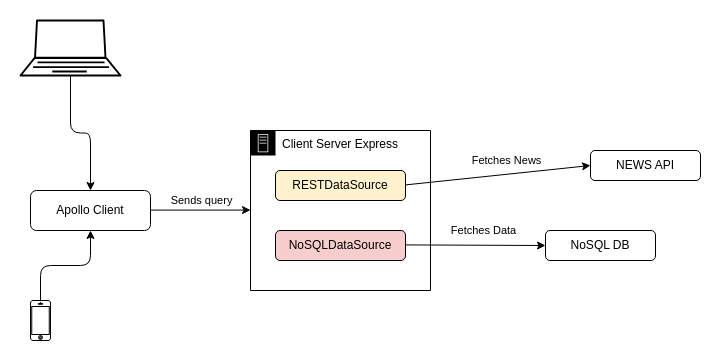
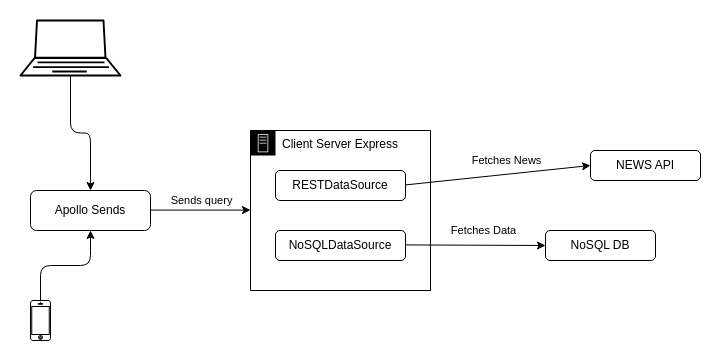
  <mxCell id="0" />
  <mxCell id="1" parent="0" />
- <mxCell id="2" value="Apollo Client" style="whiteSpace=wrap;html=1;spacing=0;rounded=1;" parent="1" vertex="1"><mxGeometry x="30" y="190" width="120" height="40" as="geometry" /></mxCell>
+ <mxCell id="2" value="Apollo Sends" style="whiteSpace=wrap;html=1;spacing=0;rounded=1;" parent="1" vertex="1"><mxGeometry x="30" y="190" width="120" height="40" as="geometry" /></mxCell>
  <mxCell id="3" value="NEWS API" style="whiteSpace=wrap;html=1;spacing=0;rounded=1;" parent="1" vertex="1"><mxGeometry x="590" y="150" width="110" height="30" as="geometry" /></mxCell>
  <mxCell id="4" value="" style="endArrow=classic;html=1;" parent="1" edge="1"><mxGeometry relative="1" as="geometry"><mxPoint x="150" y="209.58" as="sourcePoint" /><mxPoint x="250" y="209.58" as="targetPoint" /></mxGeometry></mxCell>
  <mxCell id="5" value="Sends query" style="edgeLabel;resizable=0;html=1;align=center;verticalAlign=middle;labelBackgroundColor=none;rounded=1;labelBorderColor=none;" parent="4" connectable="0" vertex="1"><mxGeometry relative="1" as="geometry"><mxPoint y="-10" as="offset" /></mxGeometry></mxCell>
- <mxCell id="6" value="NoSQLDataSource" style="whiteSpace=wrap;html=1;spacing=0;rounded=1;fillColor=#f8cecc;" parent="1" vertex="1"><mxGeometry x="275" y="230" width="130" height="30" as="geometry" /></mxCell>
- <mxCell id="7" value="RESTDataSource" style="whiteSpace=wrap;html=1;spacing=0;rounded=1;fillColor=#fff2cc;" parent="1" vertex="1"><mxGeometry x="275" y="170" width="130" height="30" as="geometry" /></mxCell>
+ <mxCell id="6" value="NoSQLDataSource" style="whiteSpace=wrap;html=1;spacing=0;rounded=1;" parent="1" vertex="1"><mxGeometry x="275" y="230" width="130" height="30" as="geometry" /></mxCell>
+ <mxCell id="7" value="RESTDataSource" style="whiteSpace=wrap;html=1;spacing=0;rounded=1;" parent="1" vertex="1"><mxGeometry x="275" y="170" width="130" height="30" as="geometry" /></mxCell>
  <mxCell id="8" value="Client Server Express" style="points=[[0,0],[0.25,0],[0.5,0],[0.75,0],[1,0],[1,0.25],[1,0.5],[1,0.75],[1,1],[0.75,1],[0.5,1],[0.25,1],[0,1],[0,0.75],[0,0.5],[0,0.25]];outlineConnect=0;html=1;whiteSpace=wrap;fontSize=12;fontStyle=0;shape=mxgraph.aws4.group;grIcon=mxgraph.aws4.group_on_premise;fillColor=none;verticalAlign=top;align=left;spacingLeft=30;dashed=0;labelBackgroundColor=none;rounded=1;" parent="1" vertex="1"><mxGeometry x="250" y="130" width="180" height="160" as="geometry" /></mxCell>
  <mxCell id="9" value="NoSQL DB" style="whiteSpace=wrap;html=1;spacing=0;rounded=1;" parent="1" vertex="1"><mxGeometry x="545" y="230" width="110" height="30" as="geometry" /></mxCell>
  <mxCell id="10" value="" style="endArrow=classic;html=1;entryX=0;entryY=0.5;entryDx=0;entryDy=0;" parent="1" target="9" edge="1"><mxGeometry relative="1" as="geometry"><mxPoint x="405" y="244.41" as="sourcePoint" /><mxPoint x="505" y="244.41" as="targetPoint" /></mxGeometry></mxCell>
  <mxCell id="11" value="Fetches Data" style="edgeLabel;resizable=0;html=1;align=center;verticalAlign=middle;labelBackgroundColor=none;rounded=1;" parent="10" connectable="0" vertex="1"><mxGeometry relative="1" as="geometry"><mxPoint x="8" y="-15" as="offset" /></mxGeometry></mxCell>
  <mxCell id="12" value="" style="endArrow=classic;html=1;entryX=0;entryY=0.5;entryDx=0;entryDy=0;" parent="1" target="3" edge="1"><mxGeometry relative="1" as="geometry"><mxPoint x="405" y="184.41" as="sourcePoint" /><mxPoint x="505" y="184.41" as="targetPoint" /></mxGeometry></mxCell>
  <mxCell id="13" value="Fetches News" style="edgeLabel;resizable=0;html=1;align=center;verticalAlign=middle;labelBackgroundColor=none;rounded=1;" parent="12" connectable="0" vertex="1"><mxGeometry relative="1" as="geometry"><mxPoint x="8" y="-15" as="offset" /></mxGeometry></mxCell>
  <mxCell id="14" value="" style="edgeStyle=orthogonalEdgeStyle;orthogonalLoop=1;jettySize=auto;html=1;" edge="1" parent="1" source="15" target="2"><mxGeometry relative="1" as="geometry" /></mxCell>
  <mxCell id="15" value="" style="html=1;verticalLabelPosition=bottom;verticalAlign=top;shadow=0;dashed=0;strokeWidth=1;shape=mxgraph.ios7.misc.iphone;rounded=1;" vertex="1" parent="1"><mxGeometry x="30" y="300" width="20" height="40" as="geometry" /></mxCell>
  <mxCell id="16" value="" style="edgeStyle=orthogonalEdgeStyle;orthogonalLoop=1;jettySize=auto;html=1;" edge="1" parent="1" source="17" target="2"><mxGeometry relative="1" as="geometry" /></mxCell>
  <mxCell id="17" value="" style="verticalAlign=top;verticalLabelPosition=bottom;labelPosition=center;align=center;html=1;outlineConnect=0;gradientDirection=north;strokeWidth=2;shape=mxgraph.networks.laptop;labelBackgroundColor=none;rounded=1;" vertex="1" parent="1"><mxGeometry x="20" y="20" width="100" height="55" as="geometry" /></mxCell>
